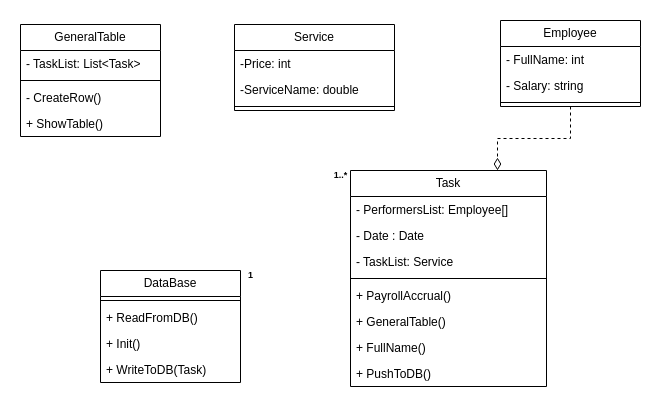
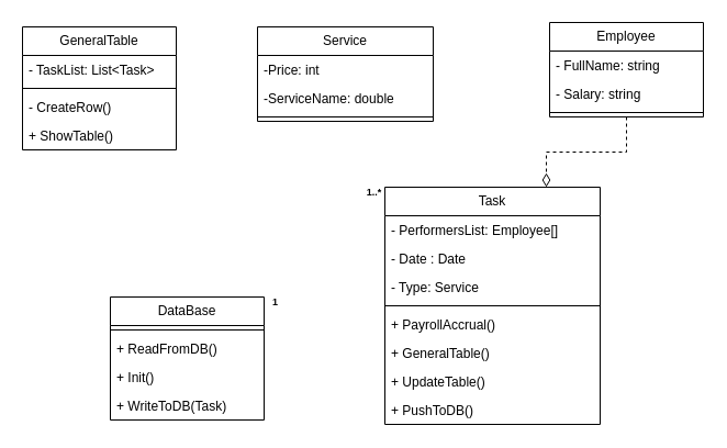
  <mxCell id="0" />
  <mxCell id="1" parent="0" />
  <mxCell id="2" value="Service" style="swimlane;fontStyle=0;childLayout=stackLayout;horizontal=1;startSize=26;fillColor=none;horizontalStack=0;resizeParent=1;resizeParentMax=0;resizeLast=0;collapsible=1;marginBottom=0;whiteSpace=wrap;html=1;" parent="1" vertex="1"><mxGeometry x="234" y="24" width="160" height="86" as="geometry" /></mxCell>
  <mxCell id="3" value="-Price: int" style="text;strokeColor=none;fillColor=none;align=left;verticalAlign=top;spacingLeft=4;spacingRight=4;overflow=hidden;rotatable=0;points=[[0,0.5],[1,0.5]];portConstraint=eastwest;whiteSpace=wrap;html=1;" parent="2" vertex="1"><mxGeometry y="26" width="160" height="26" as="geometry" /></mxCell>
  <mxCell id="4" value="-ServiceName: double&amp;nbsp;" style="text;strokeColor=none;fillColor=none;align=left;verticalAlign=top;spacingLeft=4;spacingRight=4;overflow=hidden;rotatable=0;points=[[0,0.5],[1,0.5]];portConstraint=eastwest;whiteSpace=wrap;html=1;" parent="2" vertex="1"><mxGeometry y="52" width="160" height="26" as="geometry" /></mxCell>
  <mxCell id="5" value="" style="line;strokeWidth=1;fillColor=none;align=left;verticalAlign=middle;spacingTop=-1;spacingLeft=3;spacingRight=3;rotatable=0;labelPosition=right;points=[];portConstraint=eastwest;strokeColor=inherit;" parent="2" vertex="1"><mxGeometry y="78" width="160" height="8" as="geometry" /></mxCell>
  <mxCell id="6" style="edgeStyle=orthogonalEdgeStyle;rounded=0;orthogonalLoop=1;jettySize=auto;html=1;entryX=0.75;entryY=0;entryDx=0;entryDy=0;endArrow=diamondThin;endFill=0;endSize=10;dashed=1;" parent="1" source="7" target="11" edge="1"><mxGeometry relative="1" as="geometry" /></mxCell>
  <mxCell id="7" value="Employee" style="swimlane;fontStyle=0;childLayout=stackLayout;horizontal=1;startSize=26;fillColor=none;horizontalStack=0;resizeParent=1;resizeParentMax=0;resizeLast=0;collapsible=1;marginBottom=0;whiteSpace=wrap;html=1;" parent="1" vertex="1"><mxGeometry x="500" y="20" width="140" height="86" as="geometry" /></mxCell>
- <mxCell id="8" value="- FullName: int" style="text;strokeColor=none;fillColor=none;align=left;verticalAlign=top;spacingLeft=4;spacingRight=4;overflow=hidden;rotatable=0;points=[[0,0.5],[1,0.5]];portConstraint=eastwest;whiteSpace=wrap;html=1;" parent="7" vertex="1"><mxGeometry y="26" width="140" height="26" as="geometry" /></mxCell>
+ <mxCell id="8" value="- FullName: string" style="text;strokeColor=none;fillColor=none;align=left;verticalAlign=top;spacingLeft=4;spacingRight=4;overflow=hidden;rotatable=0;points=[[0,0.5],[1,0.5]];portConstraint=eastwest;whiteSpace=wrap;html=1;" parent="7" vertex="1"><mxGeometry y="26" width="140" height="26" as="geometry" /></mxCell>
  <mxCell id="9" value="- Salary: string" style="text;strokeColor=none;fillColor=none;align=left;verticalAlign=top;spacingLeft=4;spacingRight=4;overflow=hidden;rotatable=0;points=[[0,0.5],[1,0.5]];portConstraint=eastwest;whiteSpace=wrap;html=1;" parent="7" vertex="1"><mxGeometry y="52" width="140" height="26" as="geometry" /></mxCell>
  <mxCell id="10" value="" style="line;strokeWidth=1;fillColor=none;align=left;verticalAlign=middle;spacingTop=-1;spacingLeft=3;spacingRight=3;rotatable=0;labelPosition=right;points=[];portConstraint=eastwest;strokeColor=inherit;" parent="7" vertex="1"><mxGeometry y="78" width="140" height="8" as="geometry" /></mxCell>
  <mxCell id="11" value="Task" style="swimlane;fontStyle=0;childLayout=stackLayout;horizontal=1;startSize=26;fillColor=none;horizontalStack=0;resizeParent=1;resizeParentMax=0;resizeLast=0;collapsible=1;marginBottom=0;whiteSpace=wrap;html=1;" parent="1" vertex="1"><mxGeometry x="350" y="170" width="196" height="216" as="geometry" /></mxCell>
  <mxCell id="12" value="- PerformersList: Employee[]" style="text;strokeColor=none;fillColor=none;align=left;verticalAlign=top;spacingLeft=4;spacingRight=4;overflow=hidden;rotatable=0;points=[[0,0.5],[1,0.5]];portConstraint=eastwest;whiteSpace=wrap;html=1;" parent="11" vertex="1"><mxGeometry y="26" width="196" height="26" as="geometry" /></mxCell>
  <mxCell id="13" value="- Date : Date&amp;nbsp;" style="text;strokeColor=none;fillColor=none;align=left;verticalAlign=top;spacingLeft=4;spacingRight=4;overflow=hidden;rotatable=0;points=[[0,0.5],[1,0.5]];portConstraint=eastwest;whiteSpace=wrap;html=1;" vertex="1" parent="11"><mxGeometry y="52" width="196" height="26" as="geometry" /></mxCell>
- <mxCell id="14" value="- TaskList: Service" style="text;strokeColor=none;fillColor=none;align=left;verticalAlign=top;spacingLeft=4;spacingRight=4;overflow=hidden;rotatable=0;points=[[0,0.5],[1,0.5]];portConstraint=eastwest;whiteSpace=wrap;html=1;" parent="11" vertex="1"><mxGeometry y="78" width="196" height="26" as="geometry" /></mxCell>
+ <mxCell id="14" value="- Type: Service" style="text;strokeColor=none;fillColor=none;align=left;verticalAlign=top;spacingLeft=4;spacingRight=4;overflow=hidden;rotatable=0;points=[[0,0.5],[1,0.5]];portConstraint=eastwest;whiteSpace=wrap;html=1;" parent="11" vertex="1"><mxGeometry y="78" width="196" height="26" as="geometry" /></mxCell>
  <mxCell id="15" value="" style="line;strokeWidth=1;fillColor=none;align=left;verticalAlign=middle;spacingTop=-1;spacingLeft=3;spacingRight=3;rotatable=0;labelPosition=right;points=[];portConstraint=eastwest;strokeColor=inherit;" parent="11" vertex="1"><mxGeometry y="104" width="196" height="8" as="geometry" /></mxCell>
  <mxCell id="16" value="+ PayrollAccrual()" style="text;strokeColor=none;fillColor=none;align=left;verticalAlign=top;spacingLeft=4;spacingRight=4;overflow=hidden;rotatable=0;points=[[0,0.5],[1,0.5]];portConstraint=eastwest;whiteSpace=wrap;html=1;" parent="11" vertex="1"><mxGeometry y="112" width="196" height="26" as="geometry" /></mxCell>
  <mxCell id="17" value="+ GeneralTable()&amp;nbsp;" style="text;strokeColor=none;fillColor=none;align=left;verticalAlign=top;spacingLeft=4;spacingRight=4;overflow=hidden;rotatable=0;points=[[0,0.5],[1,0.5]];portConstraint=eastwest;whiteSpace=wrap;html=1;" vertex="1" parent="11"><mxGeometry y="138" width="196" height="26" as="geometry" /></mxCell>
- <mxCell id="18" value="+ FullName()" style="text;strokeColor=none;fillColor=none;align=left;verticalAlign=top;spacingLeft=4;spacingRight=4;overflow=hidden;rotatable=0;points=[[0,0.5],[1,0.5]];portConstraint=eastwest;whiteSpace=wrap;html=1;" vertex="1" parent="11"><mxGeometry y="164" width="196" height="26" as="geometry" /></mxCell>
+ <mxCell id="18" value="+ UpdateTable()" style="text;strokeColor=none;fillColor=none;align=left;verticalAlign=top;spacingLeft=4;spacingRight=4;overflow=hidden;rotatable=0;points=[[0,0.5],[1,0.5]];portConstraint=eastwest;whiteSpace=wrap;html=1;" vertex="1" parent="11"><mxGeometry y="164" width="196" height="26" as="geometry" /></mxCell>
  <mxCell id="19" value="+ PushToDB()" style="text;strokeColor=none;fillColor=none;align=left;verticalAlign=top;spacingLeft=4;spacingRight=4;overflow=hidden;rotatable=0;points=[[0,0.5],[1,0.5]];portConstraint=eastwest;whiteSpace=wrap;html=1;" vertex="1" parent="11"><mxGeometry y="190" width="196" height="26" as="geometry" /></mxCell>
  <mxCell id="20" value="DataBase" style="swimlane;fontStyle=0;childLayout=stackLayout;horizontal=1;startSize=26;fillColor=none;horizontalStack=0;resizeParent=1;resizeParentMax=0;resizeLast=0;collapsible=1;marginBottom=0;whiteSpace=wrap;html=1;" parent="1" vertex="1"><mxGeometry x="100" y="270" width="140" height="112" as="geometry" /></mxCell>
  <mxCell id="21" value="" style="line;strokeWidth=1;fillColor=none;align=left;verticalAlign=middle;spacingTop=-1;spacingLeft=3;spacingRight=3;rotatable=0;labelPosition=right;points=[];portConstraint=eastwest;strokeColor=inherit;" parent="20" vertex="1"><mxGeometry y="26" width="140" height="8" as="geometry" /></mxCell>
  <mxCell id="22" value="+ ReadFromDB()" style="text;strokeColor=none;fillColor=none;align=left;verticalAlign=top;spacingLeft=4;spacingRight=4;overflow=hidden;rotatable=0;points=[[0,0.5],[1,0.5]];portConstraint=eastwest;whiteSpace=wrap;html=1;" vertex="1" parent="20"><mxGeometry y="34" width="140" height="26" as="geometry" /></mxCell>
  <mxCell id="23" value="+ Init()&amp;nbsp;" style="text;strokeColor=none;fillColor=none;align=left;verticalAlign=top;spacingLeft=4;spacingRight=4;overflow=hidden;rotatable=0;points=[[0,0.5],[1,0.5]];portConstraint=eastwest;whiteSpace=wrap;html=1;" parent="20" vertex="1"><mxGeometry y="60" width="140" height="26" as="geometry" /></mxCell>
  <mxCell id="24" value="+ WriteToDB(Task)" style="text;strokeColor=none;fillColor=none;align=left;verticalAlign=top;spacingLeft=4;spacingRight=4;overflow=hidden;rotatable=0;points=[[0,0.5],[1,0.5]];portConstraint=eastwest;whiteSpace=wrap;html=1;" parent="20" vertex="1"><mxGeometry y="86" width="140" height="26" as="geometry" /></mxCell>
  <mxCell id="25" value="1" style="text;strokeColor=none;fillColor=none;html=1;fontSize=9;fontStyle=1;verticalAlign=middle;align=center;" parent="1" vertex="1"><mxGeometry x="240" y="270" width="20" height="10" as="geometry" /></mxCell>
  <mxCell id="26" value="1..*" style="text;strokeColor=none;fillColor=none;html=1;fontSize=9;fontStyle=1;verticalAlign=middle;align=center;" parent="1" vertex="1"><mxGeometry x="330" y="170" width="20" height="10" as="geometry" /></mxCell>
  <mxCell id="27" value="GeneralTable" style="swimlane;fontStyle=0;childLayout=stackLayout;horizontal=1;startSize=26;fillColor=none;horizontalStack=0;resizeParent=1;resizeParentMax=0;resizeLast=0;collapsible=1;marginBottom=0;whiteSpace=wrap;html=1;" vertex="1" parent="1"><mxGeometry x="20" y="24" width="140" height="112" as="geometry" /></mxCell>
  <mxCell id="28" value="- TaskList: List&amp;lt;Task&amp;gt;" style="text;strokeColor=none;fillColor=none;align=left;verticalAlign=top;spacingLeft=4;spacingRight=4;overflow=hidden;rotatable=0;points=[[0,0.5],[1,0.5]];portConstraint=eastwest;whiteSpace=wrap;html=1;" vertex="1" parent="27"><mxGeometry y="26" width="140" height="26" as="geometry" /></mxCell>
  <mxCell id="29" value="" style="line;strokeWidth=1;fillColor=none;align=left;verticalAlign=middle;spacingTop=-1;spacingLeft=3;spacingRight=3;rotatable=0;labelPosition=right;points=[];portConstraint=eastwest;strokeColor=inherit;" vertex="1" parent="27"><mxGeometry y="52" width="140" height="8" as="geometry" /></mxCell>
  <mxCell id="30" value="- CreateRow()" style="text;strokeColor=none;fillColor=none;align=left;verticalAlign=top;spacingLeft=4;spacingRight=4;overflow=hidden;rotatable=0;points=[[0,0.5],[1,0.5]];portConstraint=eastwest;whiteSpace=wrap;html=1;" vertex="1" parent="27"><mxGeometry y="60" width="140" height="26" as="geometry" /></mxCell>
  <mxCell id="31" value="+ ShowTable()" style="text;strokeColor=none;fillColor=none;align=left;verticalAlign=top;spacingLeft=4;spacingRight=4;overflow=hidden;rotatable=0;points=[[0,0.5],[1,0.5]];portConstraint=eastwest;whiteSpace=wrap;html=1;" vertex="1" parent="27"><mxGeometry y="86" width="140" height="26" as="geometry" /></mxCell>
